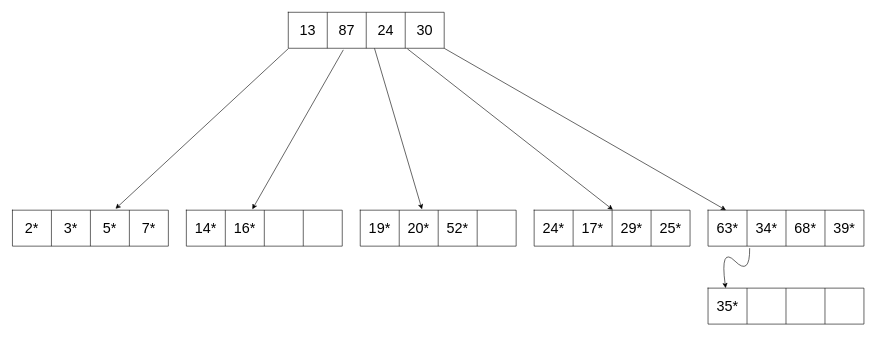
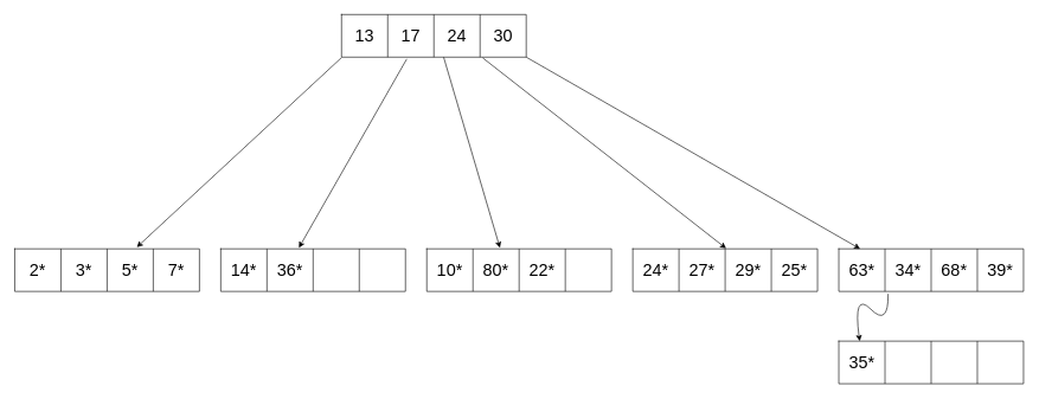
  <mxCell id="0" />
  <mxCell id="1" parent="0" />
  <mxCell id="2" value="" style="shape=table;startSize=0;container=1;collapsible=0;childLayout=tableLayout;fontSize=24;" vertex="1" parent="1"><mxGeometry x="480" y="20" width="260" height="60" as="geometry" /></mxCell>
  <mxCell id="3" value="" style="shape=tableRow;horizontal=0;startSize=0;swimlaneHead=0;swimlaneBody=0;top=0;left=0;bottom=0;right=0;collapsible=0;dropTarget=0;fillColor=none;points=[[0,0.5],[1,0.5]];portConstraint=eastwest;fontSize=24;" vertex="1" parent="2"><mxGeometry width="260" height="60" as="geometry" /></mxCell>
  <mxCell id="4" value="13" style="shape=partialRectangle;html=1;whiteSpace=wrap;connectable=0;overflow=hidden;fillColor=none;top=0;left=0;bottom=0;right=0;pointerEvents=1;fontSize=24;" vertex="1" parent="3"><mxGeometry width="65" height="60" as="geometry"><mxRectangle width="65" height="60" as="alternateBounds" /></mxGeometry></mxCell>
- <mxCell id="5" value="87" style="shape=partialRectangle;html=1;whiteSpace=wrap;connectable=0;overflow=hidden;fillColor=none;top=0;left=0;bottom=0;right=0;pointerEvents=1;fontSize=24;" vertex="1" parent="3"><mxGeometry x="65" width="65" height="60" as="geometry"><mxRectangle width="65" height="60" as="alternateBounds" /></mxGeometry></mxCell>
+ <mxCell id="5" value="17" style="shape=partialRectangle;html=1;whiteSpace=wrap;connectable=0;overflow=hidden;fillColor=none;top=0;left=0;bottom=0;right=0;pointerEvents=1;fontSize=24;" vertex="1" parent="3"><mxGeometry x="65" width="65" height="60" as="geometry"><mxRectangle width="65" height="60" as="alternateBounds" /></mxGeometry></mxCell>
  <mxCell id="6" value="24" style="shape=partialRectangle;html=1;whiteSpace=wrap;connectable=0;overflow=hidden;fillColor=none;top=0;left=0;bottom=0;right=0;pointerEvents=1;fontSize=24;" vertex="1" parent="3"><mxGeometry x="130" width="65" height="60" as="geometry"><mxRectangle width="65" height="60" as="alternateBounds" /></mxGeometry></mxCell>
  <mxCell id="7" value="30" style="shape=partialRectangle;html=1;whiteSpace=wrap;connectable=0;overflow=hidden;fillColor=none;top=0;left=0;bottom=0;right=0;pointerEvents=1;fontSize=24;" vertex="1" parent="3"><mxGeometry x="195" width="65" height="60" as="geometry"><mxRectangle width="65" height="60" as="alternateBounds" /></mxGeometry></mxCell>
  <mxCell id="8" value="" style="shape=table;startSize=0;container=1;collapsible=0;childLayout=tableLayout;fontSize=24;" vertex="1" parent="1"><mxGeometry x="600" y="350" width="260" height="60" as="geometry" /></mxCell>
  <mxCell id="9" value="" style="shape=tableRow;horizontal=0;startSize=0;swimlaneHead=0;swimlaneBody=0;top=0;left=0;bottom=0;right=0;collapsible=0;dropTarget=0;fillColor=none;points=[[0,0.5],[1,0.5]];portConstraint=eastwest;fontSize=24;" vertex="1" parent="8"><mxGeometry width="260" height="60" as="geometry" /></mxCell>
- <mxCell id="10" value="19*" style="shape=partialRectangle;html=1;whiteSpace=wrap;connectable=0;overflow=hidden;fillColor=none;top=0;left=0;bottom=0;right=0;pointerEvents=1;fontSize=24;" vertex="1" parent="9"><mxGeometry width="65" height="60" as="geometry"><mxRectangle width="65" height="60" as="alternateBounds" /></mxGeometry></mxCell>
- <mxCell id="11" value="20*" style="shape=partialRectangle;html=1;whiteSpace=wrap;connectable=0;overflow=hidden;fillColor=none;top=0;left=0;bottom=0;right=0;pointerEvents=1;fontSize=24;" vertex="1" parent="9"><mxGeometry x="65" width="65" height="60" as="geometry"><mxRectangle width="65" height="60" as="alternateBounds" /></mxGeometry></mxCell>
- <mxCell id="12" value="52*" style="shape=partialRectangle;html=1;whiteSpace=wrap;connectable=0;overflow=hidden;fillColor=none;top=0;left=0;bottom=0;right=0;pointerEvents=1;fontSize=24;" vertex="1" parent="9"><mxGeometry x="130" width="65" height="60" as="geometry"><mxRectangle width="65" height="60" as="alternateBounds" /></mxGeometry></mxCell>
+ <mxCell id="10" value="10*" style="shape=partialRectangle;html=1;whiteSpace=wrap;connectable=0;overflow=hidden;fillColor=none;top=0;left=0;bottom=0;right=0;pointerEvents=1;fontSize=24;" vertex="1" parent="9"><mxGeometry width="65" height="60" as="geometry"><mxRectangle width="65" height="60" as="alternateBounds" /></mxGeometry></mxCell>
+ <mxCell id="11" value="80*" style="shape=partialRectangle;html=1;whiteSpace=wrap;connectable=0;overflow=hidden;fillColor=none;top=0;left=0;bottom=0;right=0;pointerEvents=1;fontSize=24;" vertex="1" parent="9"><mxGeometry x="65" width="65" height="60" as="geometry"><mxRectangle width="65" height="60" as="alternateBounds" /></mxGeometry></mxCell>
+ <mxCell id="12" value="22*" style="shape=partialRectangle;html=1;whiteSpace=wrap;connectable=0;overflow=hidden;fillColor=none;top=0;left=0;bottom=0;right=0;pointerEvents=1;fontSize=24;" vertex="1" parent="9"><mxGeometry x="130" width="65" height="60" as="geometry"><mxRectangle width="65" height="60" as="alternateBounds" /></mxGeometry></mxCell>
  <mxCell id="13" value="" style="shape=partialRectangle;html=1;whiteSpace=wrap;connectable=0;overflow=hidden;fillColor=none;top=0;left=0;bottom=0;right=0;pointerEvents=1;fontSize=24;" vertex="1" parent="9"><mxGeometry x="195" width="65" height="60" as="geometry"><mxRectangle width="65" height="60" as="alternateBounds" /></mxGeometry></mxCell>
  <mxCell id="14" value="" style="shape=table;startSize=0;container=1;collapsible=0;childLayout=tableLayout;fontSize=24;" vertex="1" parent="1"><mxGeometry x="310" y="350" width="260" height="60" as="geometry" /></mxCell>
  <mxCell id="15" value="" style="shape=tableRow;horizontal=0;startSize=0;swimlaneHead=0;swimlaneBody=0;top=0;left=0;bottom=0;right=0;collapsible=0;dropTarget=0;fillColor=none;points=[[0,0.5],[1,0.5]];portConstraint=eastwest;fontSize=24;" vertex="1" parent="14"><mxGeometry width="260" height="60" as="geometry" /></mxCell>
  <mxCell id="16" value="14*" style="shape=partialRectangle;html=1;whiteSpace=wrap;connectable=0;overflow=hidden;fillColor=none;top=0;left=0;bottom=0;right=0;pointerEvents=1;fontSize=24;" vertex="1" parent="15"><mxGeometry width="65" height="60" as="geometry"><mxRectangle width="65" height="60" as="alternateBounds" /></mxGeometry></mxCell>
- <mxCell id="17" value="16*" style="shape=partialRectangle;html=1;whiteSpace=wrap;connectable=0;overflow=hidden;fillColor=none;top=0;left=0;bottom=0;right=0;pointerEvents=1;fontSize=24;" vertex="1" parent="15"><mxGeometry x="65" width="65" height="60" as="geometry"><mxRectangle width="65" height="60" as="alternateBounds" /></mxGeometry></mxCell>
+ <mxCell id="17" value="36*" style="shape=partialRectangle;html=1;whiteSpace=wrap;connectable=0;overflow=hidden;fillColor=none;top=0;left=0;bottom=0;right=0;pointerEvents=1;fontSize=24;" vertex="1" parent="15"><mxGeometry x="65" width="65" height="60" as="geometry"><mxRectangle width="65" height="60" as="alternateBounds" /></mxGeometry></mxCell>
  <mxCell id="18" value="" style="shape=partialRectangle;html=1;whiteSpace=wrap;connectable=0;overflow=hidden;fillColor=none;top=0;left=0;bottom=0;right=0;pointerEvents=1;fontSize=24;" vertex="1" parent="15"><mxGeometry x="130" width="65" height="60" as="geometry"><mxRectangle width="65" height="60" as="alternateBounds" /></mxGeometry></mxCell>
  <mxCell id="19" value="" style="shape=partialRectangle;html=1;whiteSpace=wrap;connectable=0;overflow=hidden;fillColor=none;top=0;left=0;bottom=0;right=0;pointerEvents=1;fontSize=24;" vertex="1" parent="15"><mxGeometry x="195" width="65" height="60" as="geometry"><mxRectangle width="65" height="60" as="alternateBounds" /></mxGeometry></mxCell>
  <mxCell id="20" value="" style="shape=table;startSize=0;container=1;collapsible=0;childLayout=tableLayout;fontSize=24;" vertex="1" parent="1"><mxGeometry x="20" y="350" width="260" height="60" as="geometry" /></mxCell>
  <mxCell id="21" value="" style="shape=tableRow;horizontal=0;startSize=0;swimlaneHead=0;swimlaneBody=0;top=0;left=0;bottom=0;right=0;collapsible=0;dropTarget=0;fillColor=none;points=[[0,0.5],[1,0.5]];portConstraint=eastwest;fontSize=24;" vertex="1" parent="20"><mxGeometry width="260" height="60" as="geometry" /></mxCell>
  <mxCell id="22" value="2*" style="shape=partialRectangle;html=1;whiteSpace=wrap;connectable=0;overflow=hidden;fillColor=none;top=0;left=0;bottom=0;right=0;pointerEvents=1;fontSize=24;" vertex="1" parent="21"><mxGeometry width="65" height="60" as="geometry"><mxRectangle width="65" height="60" as="alternateBounds" /></mxGeometry></mxCell>
  <mxCell id="23" value="3*" style="shape=partialRectangle;html=1;whiteSpace=wrap;connectable=0;overflow=hidden;fillColor=none;top=0;left=0;bottom=0;right=0;pointerEvents=1;fontSize=24;" vertex="1" parent="21"><mxGeometry x="65" width="65" height="60" as="geometry"><mxRectangle width="65" height="60" as="alternateBounds" /></mxGeometry></mxCell>
  <mxCell id="24" value="5*" style="shape=partialRectangle;html=1;whiteSpace=wrap;connectable=0;overflow=hidden;fillColor=none;top=0;left=0;bottom=0;right=0;pointerEvents=1;fontSize=24;" vertex="1" parent="21"><mxGeometry x="130" width="65" height="60" as="geometry"><mxRectangle width="65" height="60" as="alternateBounds" /></mxGeometry></mxCell>
  <mxCell id="25" value="7*" style="shape=partialRectangle;html=1;whiteSpace=wrap;connectable=0;overflow=hidden;fillColor=none;top=0;left=0;bottom=0;right=0;pointerEvents=1;fontSize=24;" vertex="1" parent="21"><mxGeometry x="195" width="65" height="60" as="geometry"><mxRectangle width="65" height="60" as="alternateBounds" /></mxGeometry></mxCell>
  <mxCell id="26" value="" style="shape=table;startSize=0;container=1;collapsible=0;childLayout=tableLayout;fontSize=24;" vertex="1" parent="1"><mxGeometry x="890" y="350" width="260" height="60" as="geometry" /></mxCell>
  <mxCell id="27" value="" style="shape=tableRow;horizontal=0;startSize=0;swimlaneHead=0;swimlaneBody=0;top=0;left=0;bottom=0;right=0;collapsible=0;dropTarget=0;fillColor=none;points=[[0,0.5],[1,0.5]];portConstraint=eastwest;fontSize=24;" vertex="1" parent="26"><mxGeometry width="260" height="60" as="geometry" /></mxCell>
  <mxCell id="28" value="24*" style="shape=partialRectangle;html=1;whiteSpace=wrap;connectable=0;overflow=hidden;fillColor=none;top=0;left=0;bottom=0;right=0;pointerEvents=1;fontSize=24;" vertex="1" parent="27"><mxGeometry width="65" height="60" as="geometry"><mxRectangle width="65" height="60" as="alternateBounds" /></mxGeometry></mxCell>
- <mxCell id="29" value="17*" style="shape=partialRectangle;html=1;whiteSpace=wrap;connectable=0;overflow=hidden;fillColor=none;top=0;left=0;bottom=0;right=0;pointerEvents=1;fontSize=24;" vertex="1" parent="27"><mxGeometry x="65" width="65" height="60" as="geometry"><mxRectangle width="65" height="60" as="alternateBounds" /></mxGeometry></mxCell>
+ <mxCell id="29" value="27*" style="shape=partialRectangle;html=1;whiteSpace=wrap;connectable=0;overflow=hidden;fillColor=none;top=0;left=0;bottom=0;right=0;pointerEvents=1;fontSize=24;" vertex="1" parent="27"><mxGeometry x="65" width="65" height="60" as="geometry"><mxRectangle width="65" height="60" as="alternateBounds" /></mxGeometry></mxCell>
  <mxCell id="30" value="29*" style="shape=partialRectangle;html=1;whiteSpace=wrap;connectable=0;overflow=hidden;fillColor=none;top=0;left=0;bottom=0;right=0;pointerEvents=1;fontSize=24;" vertex="1" parent="27"><mxGeometry x="130" width="65" height="60" as="geometry"><mxRectangle width="65" height="60" as="alternateBounds" /></mxGeometry></mxCell>
  <mxCell id="31" value="25*" style="shape=partialRectangle;html=1;whiteSpace=wrap;connectable=0;overflow=hidden;fillColor=none;top=0;left=0;bottom=0;right=0;pointerEvents=1;fontSize=24;" vertex="1" parent="27"><mxGeometry x="195" width="65" height="60" as="geometry"><mxRectangle width="65" height="60" as="alternateBounds" /></mxGeometry></mxCell>
  <mxCell id="32" value="" style="endArrow=classic;html=1;rounded=0;entryX=0.661;entryY=-0.039;entryDx=0;entryDy=0;entryPerimeter=0;exitX=0;exitY=1.011;exitDx=0;exitDy=0;exitPerimeter=0;fontSize=24;" edge="1" parent="1" source="3" target="21"><mxGeometry width="50" height="50" relative="1" as="geometry"><mxPoint x="370" y="240" as="sourcePoint" /><mxPoint x="420" y="190" as="targetPoint" /></mxGeometry></mxCell>
  <mxCell id="33" value="" style="endArrow=classic;html=1;rounded=0;entryX=0.423;entryY=-0.025;entryDx=0;entryDy=0;entryPerimeter=0;exitX=0.353;exitY=1.044;exitDx=0;exitDy=0;exitPerimeter=0;fontSize=24;" edge="1" parent="1" source="3" target="15"><mxGeometry width="50" height="50" relative="1" as="geometry"><mxPoint x="559.07" y="183" as="sourcePoint" /><mxPoint x="320.93" y="350" as="targetPoint" /></mxGeometry></mxCell>
  <mxCell id="34" value="" style="endArrow=classic;html=1;rounded=0;entryX=0.396;entryY=-0.025;entryDx=0;entryDy=0;entryPerimeter=0;exitX=0.553;exitY=1.003;exitDx=0;exitDy=0;exitPerimeter=0;fontSize=24;" edge="1" parent="1" source="3" target="9"><mxGeometry width="50" height="50" relative="1" as="geometry"><mxPoint x="631.8" y="180" as="sourcePoint" /><mxPoint x="530" y="345.86" as="targetPoint" /></mxGeometry></mxCell>
  <mxCell id="35" value="" style="endArrow=classic;html=1;rounded=0;entryX=0.505;entryY=-0.011;entryDx=0;entryDy=0;entryPerimeter=0;exitX=0.764;exitY=1.016;exitDx=0;exitDy=0;exitPerimeter=0;fontSize=24;" edge="1" parent="1" source="3" target="27"><mxGeometry width="50" height="50" relative="1" as="geometry"><mxPoint x="690" y="180" as="sourcePoint" /><mxPoint x="793.7" y="345.86" as="targetPoint" /></mxGeometry></mxCell>
  <mxCell id="36" value="" style="shape=table;startSize=0;container=1;collapsible=0;childLayout=tableLayout;fontSize=24;" vertex="1" parent="1"><mxGeometry x="1180" y="350" width="260" height="60" as="geometry" /></mxCell>
  <mxCell id="37" value="" style="shape=tableRow;horizontal=0;startSize=0;swimlaneHead=0;swimlaneBody=0;top=0;left=0;bottom=0;right=0;collapsible=0;dropTarget=0;fillColor=none;points=[[0,0.5],[1,0.5]];portConstraint=eastwest;fontSize=24;" vertex="1" parent="36"><mxGeometry width="260" height="60" as="geometry" /></mxCell>
  <mxCell id="38" value="63*" style="shape=partialRectangle;html=1;whiteSpace=wrap;connectable=0;overflow=hidden;fillColor=none;top=0;left=0;bottom=0;right=0;pointerEvents=1;fontSize=24;" vertex="1" parent="37"><mxGeometry width="65" height="60" as="geometry"><mxRectangle width="65" height="60" as="alternateBounds" /></mxGeometry></mxCell>
  <mxCell id="39" value="34*" style="shape=partialRectangle;html=1;whiteSpace=wrap;connectable=0;overflow=hidden;fillColor=none;top=0;left=0;bottom=0;right=0;pointerEvents=1;fontSize=24;" vertex="1" parent="37"><mxGeometry x="65" width="65" height="60" as="geometry"><mxRectangle width="65" height="60" as="alternateBounds" /></mxGeometry></mxCell>
  <mxCell id="40" value="68*" style="shape=partialRectangle;html=1;whiteSpace=wrap;connectable=0;overflow=hidden;fillColor=none;top=0;left=0;bottom=0;right=0;pointerEvents=1;fontSize=24;" vertex="1" parent="37"><mxGeometry x="130" width="65" height="60" as="geometry"><mxRectangle width="65" height="60" as="alternateBounds" /></mxGeometry></mxCell>
  <mxCell id="41" value="39*" style="shape=partialRectangle;html=1;whiteSpace=wrap;connectable=0;overflow=hidden;fillColor=none;top=0;left=0;bottom=0;right=0;pointerEvents=1;fontSize=24;" vertex="1" parent="37"><mxGeometry x="195" width="65" height="60" as="geometry"><mxRectangle width="65" height="60" as="alternateBounds" /></mxGeometry></mxCell>
  <mxCell id="42" value="" style="endArrow=classic;html=1;rounded=0;entryX=0.115;entryY=0;entryDx=0;entryDy=0;entryPerimeter=0;exitX=0.764;exitY=1.016;exitDx=0;exitDy=0;exitPerimeter=0;fontSize=24;" edge="1" parent="1" target="37"><mxGeometry width="50" height="50" relative="1" as="geometry"><mxPoint x="740" y="80" as="sourcePoint" /><mxPoint x="1082.66" y="348.38" as="targetPoint" /></mxGeometry></mxCell>
  <mxCell id="43" value="" style="shape=table;startSize=0;container=1;collapsible=0;childLayout=tableLayout;fontSize=24;" vertex="1" parent="1"><mxGeometry x="1180" y="480" width="260" height="60" as="geometry" /></mxCell>
  <mxCell id="44" value="" style="shape=tableRow;horizontal=0;startSize=0;swimlaneHead=0;swimlaneBody=0;top=0;left=0;bottom=0;right=0;collapsible=0;dropTarget=0;fillColor=none;points=[[0,0.5],[1,0.5]];portConstraint=eastwest;fontSize=24;" vertex="1" parent="43"><mxGeometry width="260" height="60" as="geometry" /></mxCell>
  <mxCell id="45" value="35*" style="shape=partialRectangle;html=1;whiteSpace=wrap;connectable=0;overflow=hidden;fillColor=none;top=0;left=0;bottom=0;right=0;pointerEvents=1;fontSize=24;" vertex="1" parent="44"><mxGeometry width="65" height="60" as="geometry"><mxRectangle width="65" height="60" as="alternateBounds" /></mxGeometry></mxCell>
  <mxCell id="46" value="" style="shape=partialRectangle;html=1;whiteSpace=wrap;connectable=0;overflow=hidden;fillColor=none;top=0;left=0;bottom=0;right=0;pointerEvents=1;fontSize=24;" vertex="1" parent="44"><mxGeometry x="65" width="65" height="60" as="geometry"><mxRectangle width="65" height="60" as="alternateBounds" /></mxGeometry></mxCell>
  <mxCell id="47" value="" style="shape=partialRectangle;html=1;whiteSpace=wrap;connectable=0;overflow=hidden;fillColor=none;top=0;left=0;bottom=0;right=0;pointerEvents=1;fontSize=24;" vertex="1" parent="44"><mxGeometry x="130" width="65" height="60" as="geometry"><mxRectangle width="65" height="60" as="alternateBounds" /></mxGeometry></mxCell>
  <mxCell id="48" value="" style="shape=partialRectangle;html=1;whiteSpace=wrap;connectable=0;overflow=hidden;fillColor=none;top=0;left=0;bottom=0;right=0;pointerEvents=1;fontSize=24;" vertex="1" parent="44"><mxGeometry x="195" width="65" height="60" as="geometry"><mxRectangle width="65" height="60" as="alternateBounds" /></mxGeometry></mxCell>
  <mxCell id="49" value="" style="curved=1;endArrow=classic;html=1;rounded=0;fontSize=24;entryX=0.113;entryY=0;entryDx=0;entryDy=0;entryPerimeter=0;exitX=0.267;exitY=1.056;exitDx=0;exitDy=0;exitPerimeter=0;" edge="1" parent="1" source="37" target="44"><mxGeometry width="50" height="50" relative="1" as="geometry"><mxPoint x="1200" y="460" as="sourcePoint" /><mxPoint x="1250" y="410" as="targetPoint" /><Array as="points"><mxPoint x="1250" y="460" /><mxPoint x="1200" y="410" /></Array></mxGeometry></mxCell>
